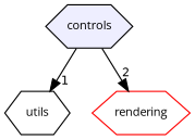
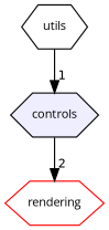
  digraph {
    compound=true
    fontname="Open Sans"
    node [fontname="Open Sans" fontsize=10 shape=hexagon style=filled]
    edge [fontname="Open Sans" labeldistance=1.5 labelfontname=Helvetica labelfontsize=10]
    n1 [fillcolor="#eeeeff" label=controls pencolor=black]
    n2 [label=utils style=""]
    n3 [color=red fillcolor=white label=rendering]
-   n1 -> n2 [headlabel=1]
+   n2 -> n1 [headlabel=1]
    n1 -> n3 [headlabel=2]
  }
